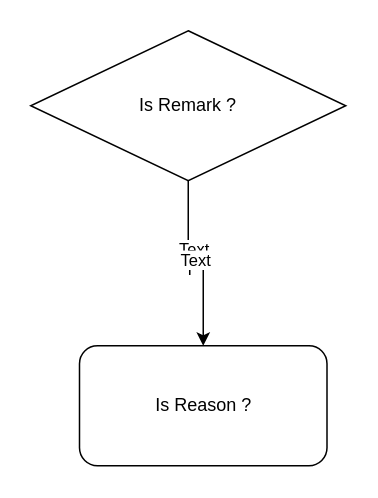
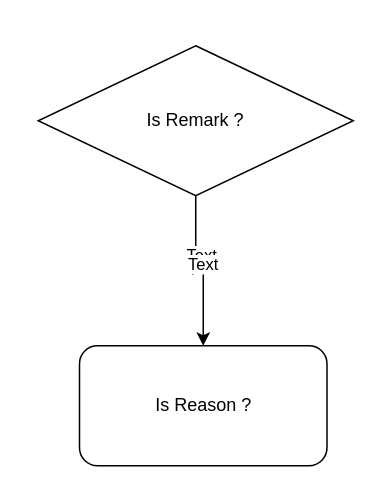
  <mxCell id="0" />
  <mxCell id="1" parent="0" />
  <mxCell id="2" style="edgeStyle=orthogonalEdgeStyle;rounded=0;orthogonalLoop=1;jettySize=auto;html=1;" edge="1" parent="1" source="7" target="8"><mxGeometry relative="1" as="geometry" /></mxCell>
  <mxCell id="3" value="Y" style="edgeLabel;html=1;align=center;verticalAlign=middle;resizable=0;points=[];" vertex="1" connectable="0" parent="2"><mxGeometry x="-0.086" y="-3" relative="1" as="geometry"><mxPoint as="offset" /></mxGeometry></mxCell>
  <mxCell id="4" value="&lt;div&gt;&lt;span style=&quot;background-color: light-dark(#ffffff, var(--ge-dark-color, #121212)); color: light-dark(rgb(0, 0, 0), rgb(255, 255, 255));&quot;&gt;Y&lt;/span&gt;&lt;/div&gt;" style="edgeLabel;html=1;align=center;verticalAlign=middle;resizable=0;points=[];" vertex="1" connectable="0" parent="2"><mxGeometry x="-0.16" y="-2" relative="1" as="geometry"><mxPoint as="offset" /></mxGeometry></mxCell>
  <mxCell id="5" value="Text" style="edgeLabel;html=1;align=center;verticalAlign=middle;resizable=0;points=[];" vertex="1" connectable="0" parent="2"><mxGeometry x="-0.253" y="3" relative="1" as="geometry"><mxPoint as="offset" /></mxGeometry></mxCell>
  <mxCell id="6" value="Text" style="edgeLabel;html=1;align=center;verticalAlign=middle;resizable=0;points=[];" vertex="1" connectable="0" parent="2"><mxGeometry x="-0.141" y="4" relative="1" as="geometry"><mxPoint as="offset" /></mxGeometry></mxCell>
- <mxCell id="7" value="Is Remark ?" style="rhombus;whiteSpace=wrap;html=1;" vertex="1" parent="1"><mxGeometry x="20" y="20" width="210" height="100" as="geometry" /></mxCell>
+ <mxCell id="7" value="Is Remark ?" style="rhombus;whiteSpace=wrap;html=1;" vertex="1" parent="1"><mxGeometry x="25" y="30" width="210" height="100" as="geometry" /></mxCell>
  <mxCell id="8" value="Is Reason ?" style="whiteSpace=wrap;html=1;rounded=1;" vertex="1" parent="1"><mxGeometry x="52.5" y="230" width="165" height="80" as="geometry" /></mxCell>
